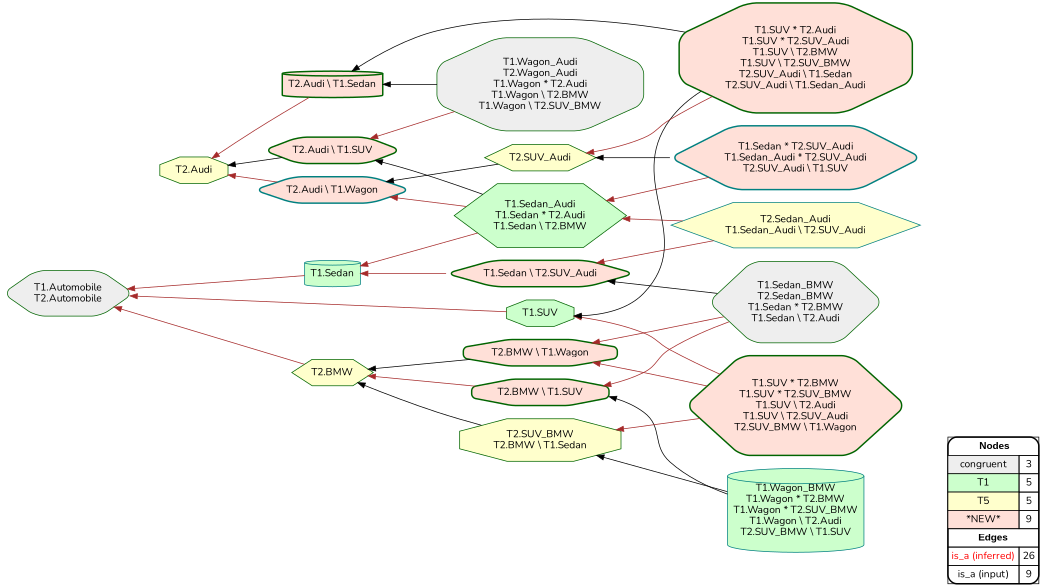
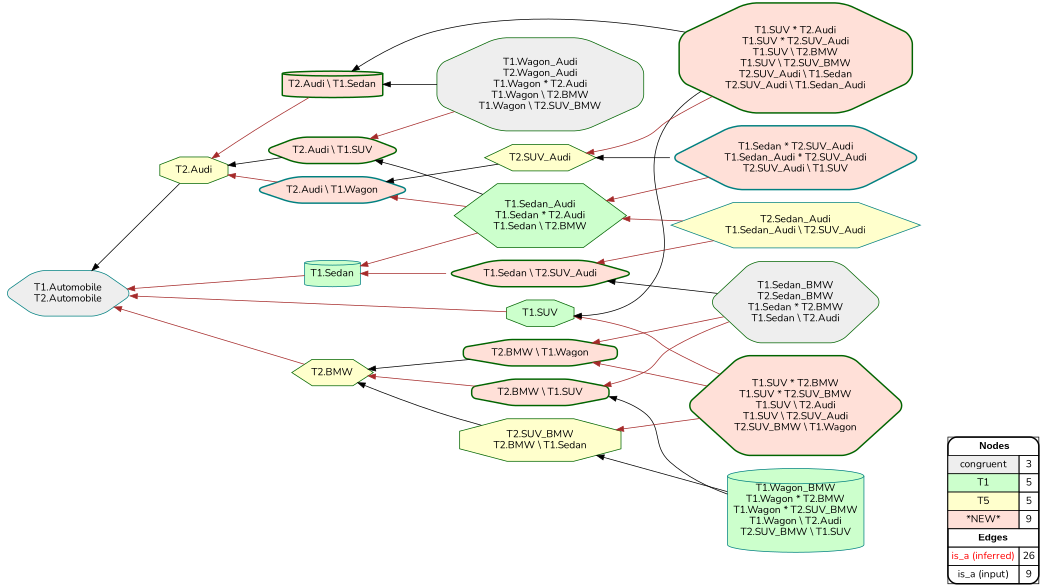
  digraph {
    fontname=Nunito
    rankdir=RL
    node [fillcolor="#FFE0D8" fontname=Nunito shape=hexagon style="filled,rounded,bold" color=darkgreen]
    edge [arrowhead=normal color=brown constraint=true fontname=Nunito penwidth=1 style=solid]
    n1 [fillcolor=white label=<   <TABLE BORDER="0" CELLBORDER="1" CELLSPACING="0" CELLPADDING="4">  <TR> <TD COLSPAN="2"><font face="Arial Black"> Nodes</font></TD> </TR>  <TR>   <TD bgcolor="#EEEEEE" fontname="helvetica">congruent</TD>   <TD>3</TD>   </TR>  <TR>   <TD bgcolor="#CCFFCC" fontname="helvetica">T1</TD>   <TD>5</TD>   </TR>  <TR>   <TD bgcolor="#FFFFCC" fontname="helvetica">T5</TD>   <TD>5</TD>   </TR>  <TR>   <TD bgcolor="#FFE0D8" fontname="helvetica">*NEW*</TD>   <TD>9</TD>   </TR>  <TR> <TD COLSPAN="2"><font face = "Arial Black"> Edges </font></TD> </TR>  <TR>   <TD><font color ="#FF0000">is_a (inferred)</font></TD><TD>26</TD> </TR> <TR>   <TD><font color ="#000000">is_a (input)</font></TD><TD>9</TD> </TR> </TABLE>   > margin=0 shape=box color=""]
-   "T1.Automobile\nT2.Automobile" [fillcolor="#EEEEEE" style="filled,rounded"]
+   "T1.Automobile\nT2.Automobile" [color=teal fillcolor="#EEEEEE" style="filled,rounded"]
    "T1.Wagon_Audi\nT2.Wagon_Audi\nT1.Wagon * T2.Audi\nT1.Wagon \\ T2.BMW\nT1.Wagon \\ T2.SUV_BMW" [fillcolor="#EEEEEE" shape=octagon style="filled,rounded"]
    "T2.Audi \\ T1.Sedan" [shape=cylinder]
    "T2.Audi \\ T1.SUV"
    "T2.Audi" [fillcolor="#FFFFCC" shape=octagon style=filled]
    "T1.Sedan_BMW\nT2.Sedan_BMW\nT1.Sedan * T2.BMW\nT1.Sedan \\ T2.Audi" [fillcolor="#EEEEEE" style="filled,rounded"]
    "T2.BMW \\ T1.SUV" [shape=octagon]
    "T1.Sedan \\ T2.SUV_Audi"
    "T2.BMW \\ T1.Wagon" [shape=octagon]
    "T2.BMW" [fillcolor="#FFFFCC" style=filled]
    "T1.Sedan" [color=teal fillcolor="#CCFFCC" shape=cylinder style=filled]
    "T1.Sedan_Audi\nT1.Sedan * T2.Audi\nT1.Sedan \\ T2.BMW" [fillcolor="#CCFFCC" style=filled]
    "T2.Audi \\ T1.Wagon" [color=teal]
    "T1.Wagon_BMW\nT1.Wagon * T2.BMW\nT1.Wagon * T2.SUV_BMW\nT1.Wagon \\ T2.Audi\nT2.SUV_BMW \\ T1.SUV" [color=teal fillcolor="#CCFFCC" shape=cylinder style=filled]
    "T2.SUV_BMW\nT2.BMW \\ T1.Sedan" [fillcolor="#FFFFCC" shape=octagon style=filled]
    "T1.SUV" [fillcolor="#CCFFCC" shape=octagon style=filled]
    "T2.Sedan_Audi\nT1.Sedan_Audi \\ T2.SUV_Audi" [color=teal fillcolor="#FFFFCC" style=filled]
    "T2.SUV_Audi" [fillcolor="#FFFFCC" style=filled]
    "T1.SUV * T2.BMW\nT1.SUV * T2.SUV_BMW\nT1.SUV \\ T2.Audi\nT1.SUV \\ T2.SUV_Audi\nT2.SUV_BMW \\ T1.Wagon"
    "T1.Sedan * T2.SUV_Audi\nT1.Sedan_Audi * T2.SUV_Audi\nT2.SUV_Audi \\ T1.SUV" [color=teal]
    "T1.SUV * T2.Audi\nT1.SUV * T2.SUV_Audi\nT1.SUV \\ T2.BMW\nT1.SUV \\ T2.SUV_BMW\nT2.SUV_Audi \\ T1.Sedan\nT2.SUV_Audi \\ T1.Sedan_Audi" [shape=octagon]
    subgraph sub_1 {
      rank=source
      n1
    }
    "T1.Wagon_Audi\nT2.Wagon_Audi\nT1.Wagon * T2.Audi\nT1.Wagon \\ T2.BMW\nT1.Wagon \\ T2.SUV_BMW" -> "T2.Audi \\ T1.Sedan" [color=black]
    "T1.Wagon_Audi\nT2.Wagon_Audi\nT1.Wagon * T2.Audi\nT1.Wagon \\ T2.BMW\nT1.Wagon \\ T2.SUV_BMW" -> "T2.Audi \\ T1.SUV"
    "T2.Audi \\ T1.Sedan" -> "T2.Audi"
    "T2.Audi \\ T1.SUV" -> "T2.Audi" [color=black]
+   "T2.Audi" -> "T1.Automobile\nT2.Automobile" [color=black]
    "T1.Sedan_BMW\nT2.Sedan_BMW\nT1.Sedan * T2.BMW\nT1.Sedan \\ T2.Audi" -> "T2.BMW \\ T1.SUV"
    "T1.Sedan_BMW\nT2.Sedan_BMW\nT1.Sedan * T2.BMW\nT1.Sedan \\ T2.Audi" -> "T1.Sedan \\ T2.SUV_Audi" [color=black]
    "T1.Sedan_BMW\nT2.Sedan_BMW\nT1.Sedan * T2.BMW\nT1.Sedan \\ T2.Audi" -> "T2.BMW \\ T1.Wagon"
    "T2.BMW \\ T1.SUV" -> "T2.BMW"
    "T1.Sedan \\ T2.SUV_Audi" -> "T1.Sedan"
    "T2.BMW \\ T1.Wagon" -> "T2.BMW" [color=black]
    "T2.BMW" -> "T1.Automobile\nT2.Automobile"
    "T1.Sedan" -> "T1.Automobile\nT2.Automobile"
    "T1.Sedan_Audi\nT1.Sedan * T2.Audi\nT1.Sedan \\ T2.BMW" -> "T2.Audi \\ T1.SUV" [color=black]
    "T1.Sedan_Audi\nT1.Sedan * T2.Audi\nT1.Sedan \\ T2.BMW" -> "T1.Sedan"
    "T1.Sedan_Audi\nT1.Sedan * T2.Audi\nT1.Sedan \\ T2.BMW" -> "T2.Audi \\ T1.Wagon"
    "T2.Audi \\ T1.Wagon" -> "T2.Audi"
    "T1.Wagon_BMW\nT1.Wagon * T2.BMW\nT1.Wagon * T2.SUV_BMW\nT1.Wagon \\ T2.Audi\nT2.SUV_BMW \\ T1.SUV" -> "T2.BMW \\ T1.SUV" [color=black]
    "T1.Wagon_BMW\nT1.Wagon * T2.BMW\nT1.Wagon * T2.SUV_BMW\nT1.Wagon \\ T2.Audi\nT2.SUV_BMW \\ T1.SUV" -> "T2.SUV_BMW\nT2.BMW \\ T1.Sedan" [color=black]
    "T2.SUV_BMW\nT2.BMW \\ T1.Sedan" -> "T2.BMW" [color=black]
    "T1.SUV" -> "T1.Automobile\nT2.Automobile"
    "T2.Sedan_Audi\nT1.Sedan_Audi \\ T2.SUV_Audi" -> "T1.Sedan \\ T2.SUV_Audi"
    "T2.Sedan_Audi\nT1.Sedan_Audi \\ T2.SUV_Audi" -> "T1.Sedan_Audi\nT1.Sedan * T2.Audi\nT1.Sedan \\ T2.BMW"
    "T2.SUV_Audi" -> "T2.Audi \\ T1.Wagon" [color=black]
    "T1.SUV * T2.BMW\nT1.SUV * T2.SUV_BMW\nT1.SUV \\ T2.Audi\nT1.SUV \\ T2.SUV_Audi\nT2.SUV_BMW \\ T1.Wagon" -> "T2.BMW \\ T1.Wagon"
    "T1.SUV * T2.BMW\nT1.SUV * T2.SUV_BMW\nT1.SUV \\ T2.Audi\nT1.SUV \\ T2.SUV_Audi\nT2.SUV_BMW \\ T1.Wagon" -> "T2.SUV_BMW\nT2.BMW \\ T1.Sedan"
    "T1.SUV * T2.BMW\nT1.SUV * T2.SUV_BMW\nT1.SUV \\ T2.Audi\nT1.SUV \\ T2.SUV_Audi\nT2.SUV_BMW \\ T1.Wagon" -> "T1.SUV"
    "T1.Sedan * T2.SUV_Audi\nT1.Sedan_Audi * T2.SUV_Audi\nT2.SUV_Audi \\ T1.SUV" -> "T1.Sedan_Audi\nT1.Sedan * T2.Audi\nT1.Sedan \\ T2.BMW"
    "T1.Sedan * T2.SUV_Audi\nT1.Sedan_Audi * T2.SUV_Audi\nT2.SUV_Audi \\ T1.SUV" -> "T2.SUV_Audi" [color=black]
    "T1.SUV * T2.Audi\nT1.SUV * T2.SUV_Audi\nT1.SUV \\ T2.BMW\nT1.SUV \\ T2.SUV_BMW\nT2.SUV_Audi \\ T1.Sedan\nT2.SUV_Audi \\ T1.Sedan_Audi" -> "T2.Audi \\ T1.Sedan" [color=black]
    "T1.SUV * T2.Audi\nT1.SUV * T2.SUV_Audi\nT1.SUV \\ T2.BMW\nT1.SUV \\ T2.SUV_BMW\nT2.SUV_Audi \\ T1.Sedan\nT2.SUV_Audi \\ T1.Sedan_Audi" -> "T1.SUV" [color=black]
    "T1.SUV * T2.Audi\nT1.SUV * T2.SUV_Audi\nT1.SUV \\ T2.BMW\nT1.SUV \\ T2.SUV_BMW\nT2.SUV_Audi \\ T1.Sedan\nT2.SUV_Audi \\ T1.Sedan_Audi" -> "T2.SUV_Audi"
  }
